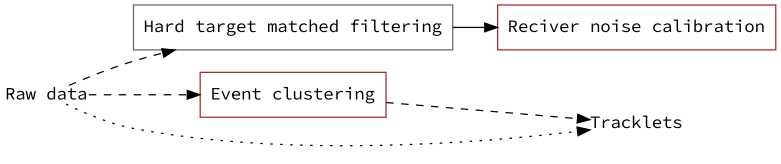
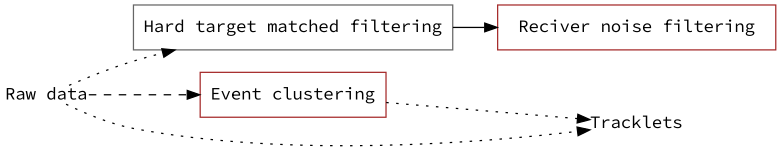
  digraph {
    fontname="Source Code Pro"
    rankdir=LR
    node [color=brown fontname="Source Code Pro" shape=rect]
    edge [fontname="Source Code Pro" style=dashed]
    n1 [label="Raw data" shape=plain]
    n2 [color=gray40 label="Hard target matched filtering"]
    n3 [label="Event clustering"]
    n4 [color=red label=Tracklets shape=plain]
-   n5 [label="Reciver noise calibration"]
-   n1 -> n2
+   n5 [label="Reciver noise filtering"]
+   n1 -> n2 [style=dotted]
    n1 -> n3
    n1 -> n4 [style=dotted]
    n2 -> n5 [style=solid]
-   n3 -> n4
+   n3 -> n4 [style=dotted]
  }
